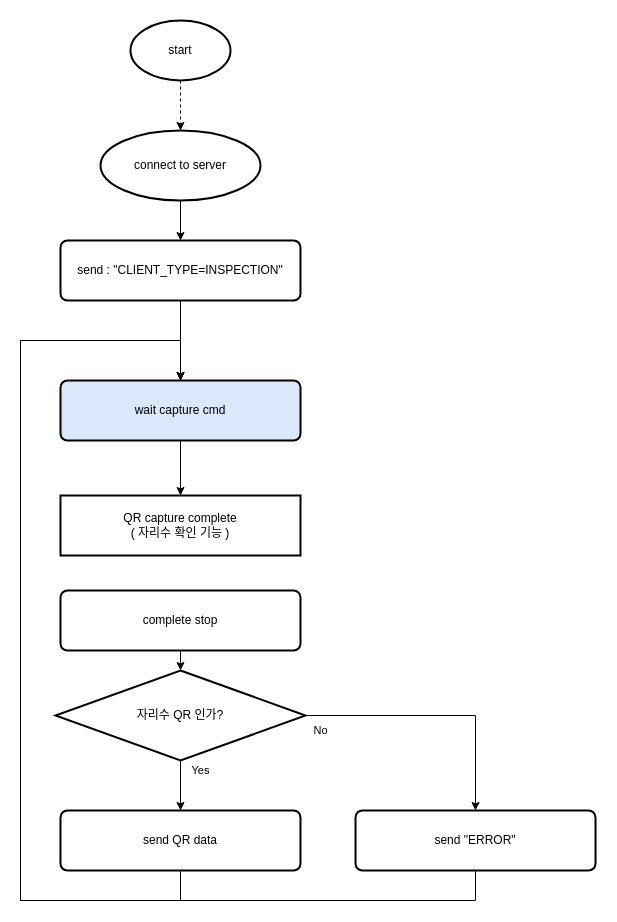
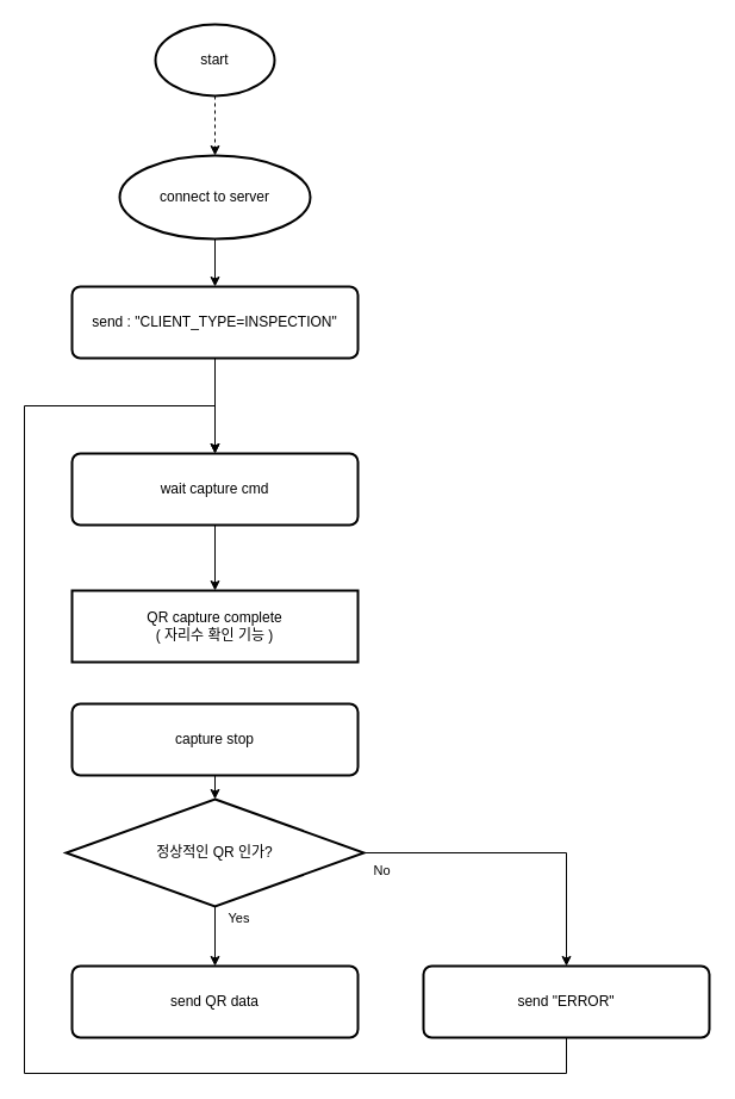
  <mxCell id="0" />
  <mxCell id="1" parent="0" />
  <mxCell id="2" style="edgeStyle=orthogonalEdgeStyle;rounded=0;orthogonalLoop=1;jettySize=auto;html=1;exitX=0.5;exitY=1;exitDx=0;exitDy=0;exitPerimeter=0;entryX=0.5;entryY=0;entryDx=0;entryDy=0;dashed=1;" edge="1" parent="1" source="3" target="5"><mxGeometry relative="1" as="geometry" /></mxCell>
  <mxCell id="3" value="start" style="strokeWidth=2;html=1;shape=mxgraph.flowchart.start_1;whiteSpace=wrap;" vertex="1" parent="1"><mxGeometry x="130" y="20" width="100" height="60" as="geometry" /></mxCell>
  <mxCell id="4" style="edgeStyle=orthogonalEdgeStyle;rounded=0;orthogonalLoop=1;jettySize=auto;html=1;exitX=0.5;exitY=1;exitDx=0;exitDy=0;entryX=0.5;entryY=0;entryDx=0;entryDy=0;" edge="1" parent="1" source="5" target="7"><mxGeometry relative="1" as="geometry" /></mxCell>
  <mxCell id="5" value="connect to server" style="ellipse;whiteSpace=wrap;html=1;absoluteArcSize=1;arcSize=14;strokeWidth=2;" vertex="1" parent="1"><mxGeometry x="100" y="130" width="160" height="70" as="geometry" /></mxCell>
  <mxCell id="6" style="edgeStyle=orthogonalEdgeStyle;rounded=0;orthogonalLoop=1;jettySize=auto;html=1;exitX=0.5;exitY=1;exitDx=0;exitDy=0;entryX=0.5;entryY=0;entryDx=0;entryDy=0;" edge="1" parent="1" source="7" target="9"><mxGeometry relative="1" as="geometry" /></mxCell>
  <mxCell id="7" value="send : &quot;CLIENT_TYPE=INSPECTION&quot;" style="rounded=1;whiteSpace=wrap;html=1;absoluteArcSize=1;arcSize=14;strokeWidth=2;" vertex="1" parent="1"><mxGeometry x="60" y="240" width="240" height="60" as="geometry" /></mxCell>
  <mxCell id="8" style="edgeStyle=orthogonalEdgeStyle;rounded=0;orthogonalLoop=1;jettySize=auto;html=1;exitX=0.5;exitY=1;exitDx=0;exitDy=0;entryX=0.5;entryY=0;entryDx=0;entryDy=0;" edge="1" parent="1" source="9" target="10"><mxGeometry relative="1" as="geometry" /></mxCell>
- <mxCell id="9" value="wait capture cmd" style="rounded=1;whiteSpace=wrap;html=1;absoluteArcSize=1;arcSize=14;strokeWidth=2;fillColor=#dae8fc;" vertex="1" parent="1"><mxGeometry x="60" y="380" width="240" height="60" as="geometry" /></mxCell>
+ <mxCell id="9" value="wait capture cmd" style="rounded=1;whiteSpace=wrap;html=1;absoluteArcSize=1;arcSize=14;strokeWidth=2;" vertex="1" parent="1"><mxGeometry x="60" y="380" width="240" height="60" as="geometry" /></mxCell>
  <mxCell id="10" value="QR capture complete&lt;br&gt;( 자리수 확인 기능 )" style="whiteSpace=wrap;html=1;absoluteArcSize=1;arcSize=14;strokeWidth=2;rounded=0;" vertex="1" parent="1"><mxGeometry x="60" y="495" width="240" height="60" as="geometry" /></mxCell>
- <mxCell id="11" style="edgeStyle=orthogonalEdgeStyle;rounded=0;orthogonalLoop=1;jettySize=auto;html=1;exitX=0.5;exitY=1;exitDx=0;exitDy=0;entryX=0.5;entryY=0;entryDx=0;entryDy=0;" edge="1" parent="1" source="12" target="9"><mxGeometry relative="1" as="geometry"><Array as="points"><mxPoint x="180" y="900" /><mxPoint x="20" y="900" /><mxPoint x="20" y="340" /><mxPoint x="180" y="340" /></Array></mxGeometry></mxCell>
  <mxCell id="12" value="send QR data" style="rounded=1;whiteSpace=wrap;html=1;absoluteArcSize=1;arcSize=14;strokeWidth=2;" vertex="1" parent="1"><mxGeometry x="60" y="810" width="240" height="60" as="geometry" /></mxCell>
  <mxCell id="13" style="edgeStyle=orthogonalEdgeStyle;rounded=0;orthogonalLoop=1;jettySize=auto;html=1;exitX=0.5;exitY=1;exitDx=0;exitDy=0;entryX=0.5;entryY=0;entryDx=0;entryDy=0;entryPerimeter=0;" edge="1" parent="1" source="14" target="17"><mxGeometry relative="1" as="geometry" /></mxCell>
- <mxCell id="14" value="complete stop" style="rounded=1;whiteSpace=wrap;html=1;absoluteArcSize=1;arcSize=14;strokeWidth=2;" vertex="1" parent="1"><mxGeometry x="60" y="590" width="240" height="60" as="geometry" /></mxCell>
+ <mxCell id="14" value="capture stop" style="rounded=1;whiteSpace=wrap;html=1;absoluteArcSize=1;arcSize=14;strokeWidth=2;" vertex="1" parent="1"><mxGeometry x="60" y="590" width="240" height="60" as="geometry" /></mxCell>
  <mxCell id="15" value="Yes" style="edgeStyle=orthogonalEdgeStyle;rounded=0;orthogonalLoop=1;jettySize=auto;html=1;exitX=0.5;exitY=1;exitDx=0;exitDy=0;exitPerimeter=0;entryX=0.5;entryY=0;entryDx=0;entryDy=0;" edge="1" parent="1" source="17" target="12"><mxGeometry x="-0.6" y="20" relative="1" as="geometry"><mxPoint as="offset" /></mxGeometry></mxCell>
  <mxCell id="16" value="No" style="edgeStyle=orthogonalEdgeStyle;rounded=0;orthogonalLoop=1;jettySize=auto;html=1;exitX=1;exitY=0.5;exitDx=0;exitDy=0;exitPerimeter=0;entryX=0.5;entryY=0;entryDx=0;entryDy=0;" edge="1" parent="1" source="17" target="19"><mxGeometry x="-0.887" y="-15" relative="1" as="geometry"><mxPoint as="offset" /></mxGeometry></mxCell>
- <mxCell id="17" value="자리수 QR 인가?" style="strokeWidth=2;html=1;shape=mxgraph.flowchart.decision;whiteSpace=wrap;" vertex="1" parent="1"><mxGeometry x="55" y="670" width="250" height="90" as="geometry" /></mxCell>
+ <mxCell id="17" value="정상적인 QR 인가?" style="strokeWidth=2;html=1;shape=mxgraph.flowchart.decision;whiteSpace=wrap;" vertex="1" parent="1"><mxGeometry x="55" y="670" width="250" height="90" as="geometry" /></mxCell>
  <mxCell id="18" style="edgeStyle=orthogonalEdgeStyle;rounded=0;orthogonalLoop=1;jettySize=auto;html=1;exitX=0.5;exitY=1;exitDx=0;exitDy=0;entryX=0.5;entryY=0;entryDx=0;entryDy=0;" edge="1" parent="1" source="19" target="9"><mxGeometry relative="1" as="geometry"><Array as="points"><mxPoint x="475" y="900" /><mxPoint x="20" y="900" /><mxPoint x="20" y="340" /><mxPoint x="180" y="340" /></Array></mxGeometry></mxCell>
  <mxCell id="19" value="send &quot;ERROR&quot;" style="rounded=1;whiteSpace=wrap;html=1;absoluteArcSize=1;arcSize=14;strokeWidth=2;" vertex="1" parent="1"><mxGeometry x="355" y="810" width="240" height="60" as="geometry" /></mxCell>
